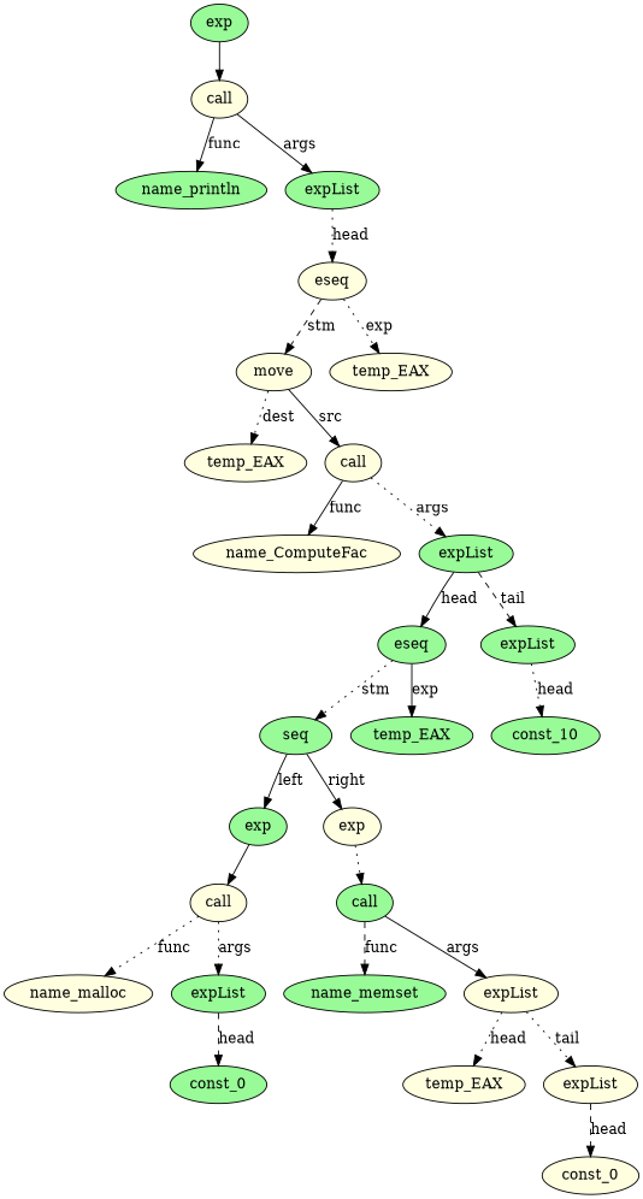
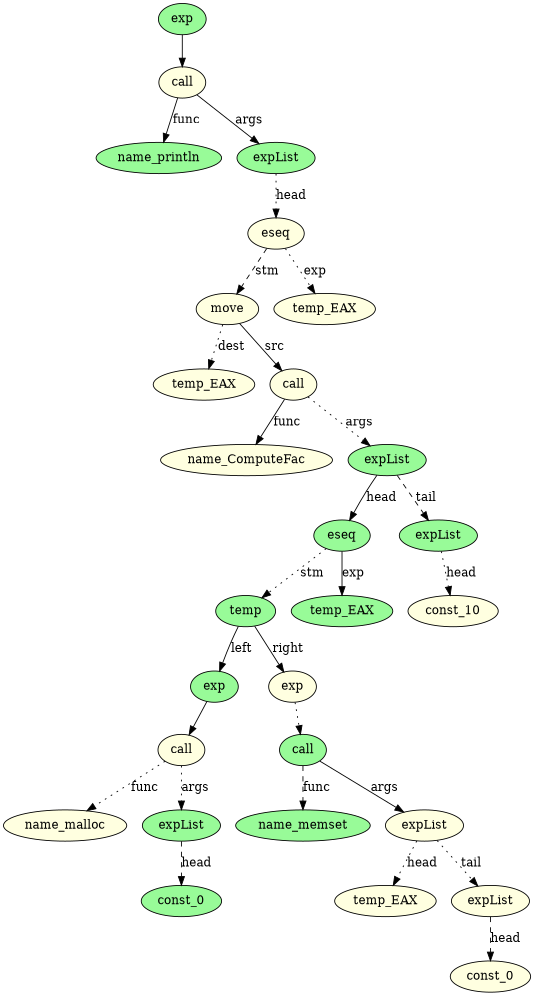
  digraph {
    node [fillcolor=lightyellow style=filled]
    edge [style=dotted]
    n1 [fillcolor=palegreen label=name_println]
    n2 [label=temp_EAX]
    n3 [label=name_ComputeFac]
    n4 [label=name_malloc]
    n5 [fillcolor=palegreen label=const_0]
    n6 [fillcolor=palegreen label=expList]
    n7 [label=call]
    n8 [fillcolor=palegreen label=exp]
    n9 [fillcolor=palegreen label=name_memset]
    n10 [label=temp_EAX]
    n11 [label=const_0]
    n12 [label=expList]
    n13 [label=expList]
    n14 [fillcolor=palegreen label=call]
    n15 [label=exp]
-   n16 [fillcolor=palegreen label=seq]
+   n16 [fillcolor=palegreen label=temp]
    n17 [fillcolor=palegreen label=temp_EAX]
    n18 [fillcolor=palegreen label=eseq]
-   n19 [fillcolor=palegreen label=const_10]
+   n19 [label=const_10]
    n20 [fillcolor=palegreen label=expList]
    n21 [fillcolor=palegreen label=expList]
    n22 [label=call]
    n23 [label=move]
    n24 [label=temp_EAX]
    n25 [label=eseq]
    n26 [fillcolor=palegreen label=expList]
    n27 [label=call]
    n28 [fillcolor=palegreen label=exp]
    n6 -> n5 [label=head style=dashed]
    n7 -> n4 [label=func]
    n7 -> n6 [label=args]
    n8 -> n7 [style=solid]
    n12 -> n11 [label=head style=dashed]
    n13 -> n10 [label=head]
    n13 -> n12 [label=tail]
    n14 -> n9 [label=func style=dashed]
    n14 -> n13 [label=args style=solid]
    n15 -> n14
    n16 -> n8 [label=left style=solid]
    n16 -> n15 [label=right style=solid]
    n18 -> n16 [label=stm]
    n18 -> n17 [label=exp style=solid]
    n20 -> n19 [label=head]
    n21 -> n18 [label=head style=solid]
    n21 -> n20 [label=tail style=dashed]
    n22 -> n3 [label=func style=solid]
    n22 -> n21 [label=args]
    n23 -> n2 [label=dest]
    n23 -> n22 [label=src style=solid]
    n25 -> n23 [label=stm style=dashed]
    n25 -> n24 [label=exp]
    n26 -> n25 [label=head]
    n27 -> n1 [label=func style=solid]
    n27 -> n26 [label=args style=solid]
    n28 -> n27 [style=solid]
  }
